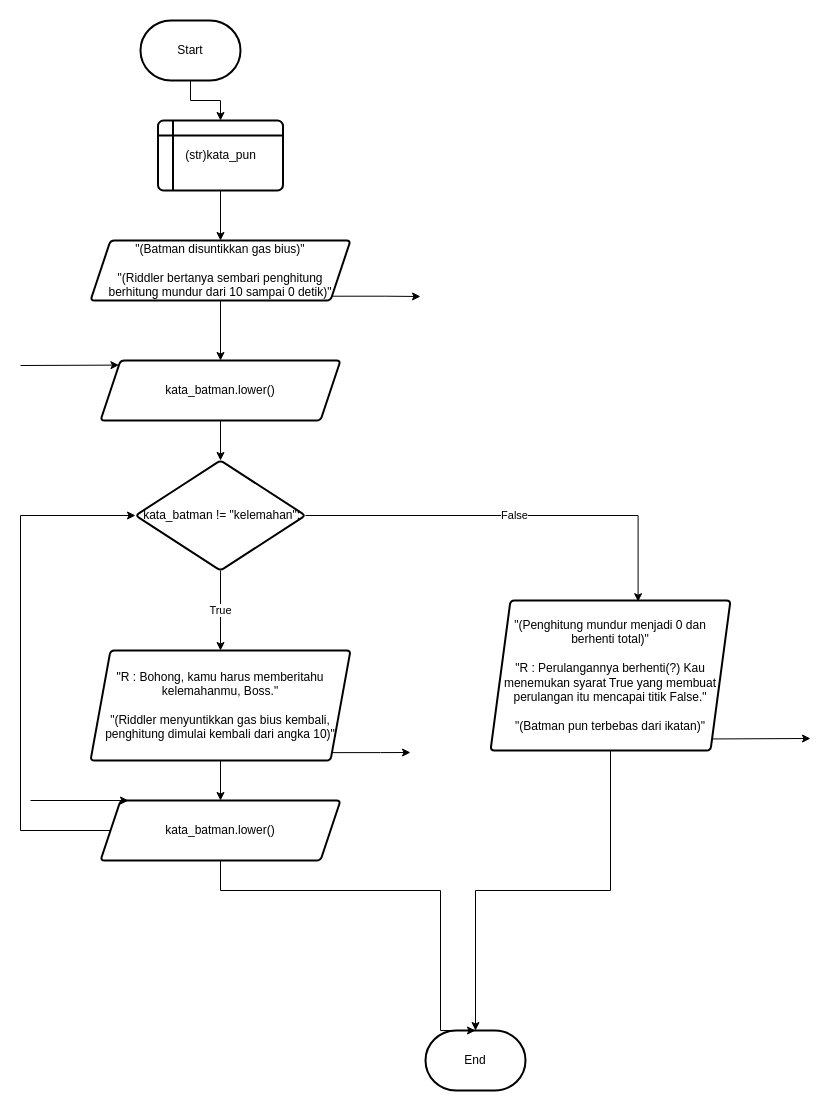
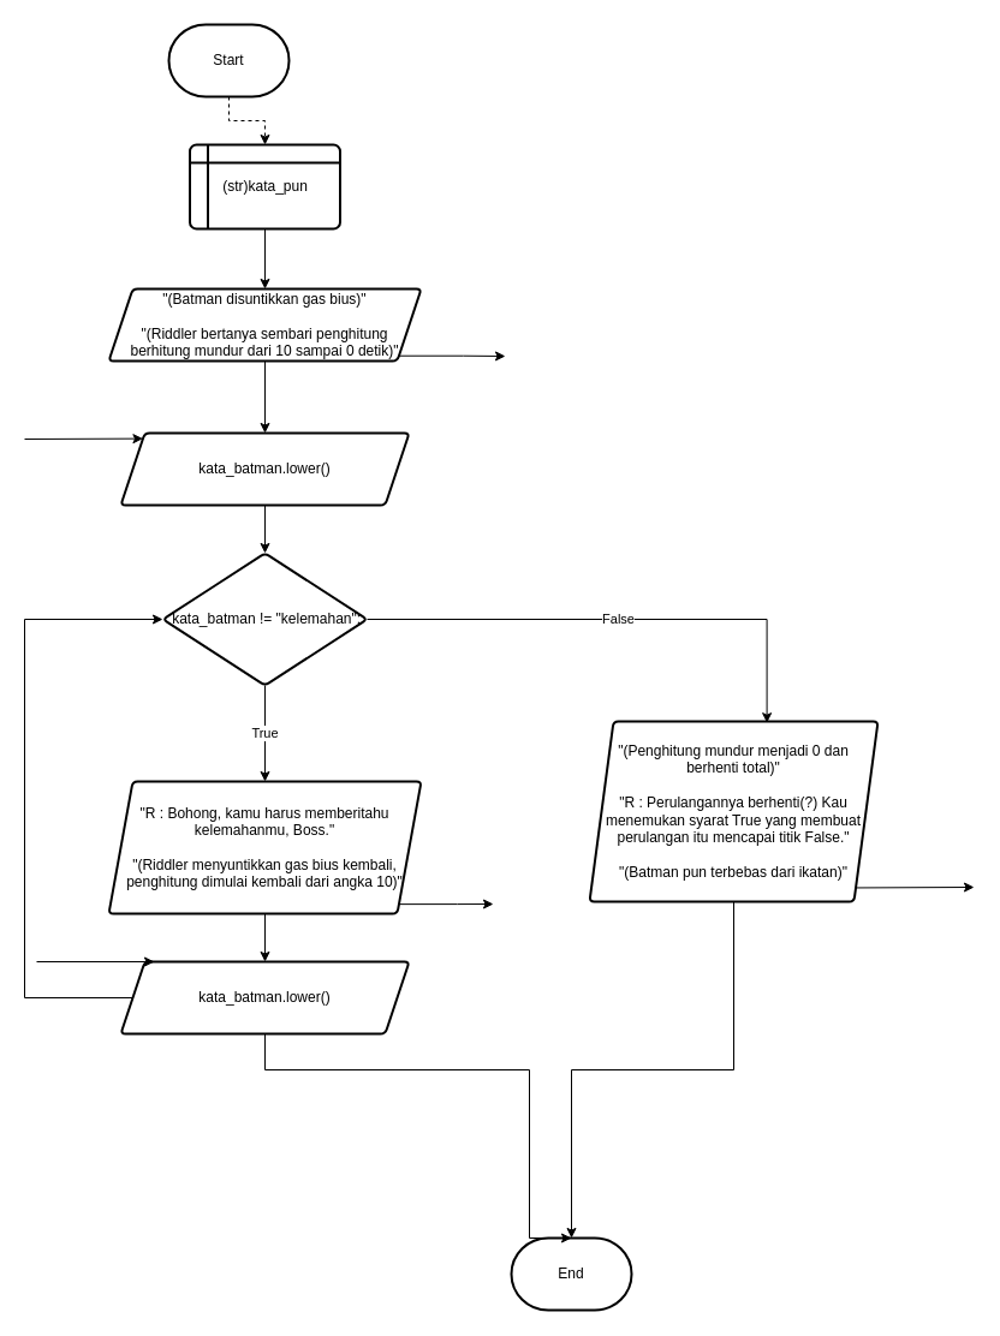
  <mxCell id="0" />
  <mxCell id="1" parent="0" />
- <mxCell id="2" value="" style="edgeStyle=orthogonalEdgeStyle;rounded=0;orthogonalLoop=1;jettySize=auto;html=1;" parent="1" source="3" target="5" edge="1"><mxGeometry relative="1" as="geometry" /></mxCell>
+ <mxCell id="2" value="" style="edgeStyle=orthogonalEdgeStyle;rounded=0;orthogonalLoop=1;jettySize=auto;html=1;dashed=1;" parent="1" source="3" target="5" edge="1"><mxGeometry relative="1" as="geometry" /></mxCell>
  <mxCell id="3" value="Start" style="strokeWidth=2;html=1;shape=mxgraph.flowchart.terminator;whiteSpace=wrap;" parent="1" vertex="1"><mxGeometry x="140" y="20" width="100" height="60" as="geometry" /></mxCell>
  <mxCell id="4" value="" style="edgeStyle=orthogonalEdgeStyle;rounded=0;orthogonalLoop=1;jettySize=auto;html=1;" parent="1" source="5" target="8" edge="1"><mxGeometry relative="1" as="geometry" /></mxCell>
  <mxCell id="5" value="(str)kata_pun" style="shape=internalStorage;whiteSpace=wrap;html=1;dx=15;dy=15;rounded=1;arcSize=8;strokeWidth=2;" parent="1" vertex="1"><mxGeometry x="157.5" y="120" width="125" height="70" as="geometry" /></mxCell>
  <mxCell id="6" value="" style="edgeStyle=orthogonalEdgeStyle;rounded=0;orthogonalLoop=1;jettySize=auto;html=1;" parent="1" source="8" target="10" edge="1"><mxGeometry relative="1" as="geometry" /></mxCell>
  <mxCell id="7" style="edgeStyle=orthogonalEdgeStyle;rounded=0;orthogonalLoop=1;jettySize=auto;html=1;exitX=1;exitY=1;exitDx=0;exitDy=0;" parent="1" source="8" edge="1"><mxGeometry relative="1" as="geometry"><mxPoint x="420" y="296" as="targetPoint" /></mxGeometry></mxCell>
  <mxCell id="8" value="&quot;(Batman disuntikkan gas bius)&quot;&lt;div&gt;&lt;br&gt;&lt;div&gt;&quot;(Riddler bertanya sembari penghitung berhitung mundur dari 10 sampai 0 detik)&quot;&lt;/div&gt;&lt;/div&gt;" style="shape=parallelogram;perimeter=parallelogramPerimeter;whiteSpace=wrap;html=1;fixedSize=1;rounded=1;arcSize=8;strokeWidth=2;" parent="1" vertex="1"><mxGeometry x="90" y="240" width="260" height="60" as="geometry" /></mxCell>
  <mxCell id="9" value="" style="edgeStyle=orthogonalEdgeStyle;rounded=0;orthogonalLoop=1;jettySize=auto;html=1;" parent="1" source="10" target="13" edge="1"><mxGeometry relative="1" as="geometry" /></mxCell>
  <mxCell id="10" value="kata_batman.&lt;span style=&quot;background-color: transparent; color: light-dark(rgb(0, 0, 0), rgb(255, 255, 255));&quot;&gt;lower()&lt;/span&gt;" style="shape=parallelogram;perimeter=parallelogramPerimeter;whiteSpace=wrap;html=1;fixedSize=1;rounded=1;arcSize=8;strokeWidth=2;" parent="1" vertex="1"><mxGeometry x="100" y="360" width="240" height="60" as="geometry" /></mxCell>
  <mxCell id="11" value="" style="endArrow=classic;html=1;rounded=0;entryX=0;entryY=0;entryDx=0;entryDy=0;" parent="1" target="10" edge="1"><mxGeometry width="50" height="50" relative="1" as="geometry"><mxPoint x="20" y="365" as="sourcePoint" /><mxPoint x="80" y="330" as="targetPoint" /></mxGeometry></mxCell>
  <mxCell id="12" value="True" style="edgeStyle=orthogonalEdgeStyle;rounded=0;orthogonalLoop=1;jettySize=auto;html=1;" parent="1" source="13" target="16" edge="1"><mxGeometry relative="1" as="geometry" /></mxCell>
  <mxCell id="13" value="&amp;nbsp;kata_batman != &quot;kelemahan&quot;:" style="rhombus;whiteSpace=wrap;html=1;rounded=1;arcSize=8;strokeWidth=2;" parent="1" vertex="1"><mxGeometry x="135" y="460" width="170" height="110" as="geometry" /></mxCell>
  <mxCell id="14" style="edgeStyle=orthogonalEdgeStyle;rounded=0;orthogonalLoop=1;jettySize=auto;html=1;exitX=1;exitY=1;exitDx=0;exitDy=0;" parent="1" source="16" edge="1"><mxGeometry relative="1" as="geometry"><mxPoint x="410" y="752" as="targetPoint" /></mxGeometry></mxCell>
  <mxCell id="15" value="" style="edgeStyle=orthogonalEdgeStyle;rounded=0;orthogonalLoop=1;jettySize=auto;html=1;" parent="1" source="16" target="18" edge="1"><mxGeometry relative="1" as="geometry" /></mxCell>
  <mxCell id="16" value="&quot;R : Bohong, kamu harus memberitahu kelemahanmu, Boss.&quot;&lt;div&gt;&lt;br&gt;&lt;/div&gt;&lt;div&gt;&quot;(Riddler menyuntikkan gas bius kembali, penghitung dimulai kembali dari angka 10)&quot;&lt;/div&gt;" style="shape=parallelogram;perimeter=parallelogramPerimeter;whiteSpace=wrap;html=1;fixedSize=1;rounded=1;arcSize=8;strokeWidth=2;" parent="1" vertex="1"><mxGeometry x="90" y="650" width="260" height="110" as="geometry" /></mxCell>
  <mxCell id="17" style="edgeStyle=orthogonalEdgeStyle;rounded=0;orthogonalLoop=1;jettySize=auto;html=1;exitX=0;exitY=0.5;exitDx=0;exitDy=0;entryX=0;entryY=0.5;entryDx=0;entryDy=0;" parent="1" source="18" target="13" edge="1"><mxGeometry relative="1" as="geometry"><Array as="points"><mxPoint x="20" y="830" /><mxPoint x="20" y="515" /></Array></mxGeometry></mxCell>
  <mxCell id="18" value="kata_batman.&lt;span style=&quot;background-color: transparent; color: light-dark(rgb(0, 0, 0), rgb(255, 255, 255));&quot;&gt;lower()&lt;/span&gt;" style="shape=parallelogram;perimeter=parallelogramPerimeter;whiteSpace=wrap;html=1;fixedSize=1;rounded=1;arcSize=8;strokeWidth=2;" parent="1" vertex="1"><mxGeometry x="100" y="800" width="240" height="60" as="geometry" /></mxCell>
  <mxCell id="19" value="" style="endArrow=classic;html=1;rounded=0;entryX=0;entryY=0;entryDx=0;entryDy=0;" parent="1" edge="1"><mxGeometry width="50" height="50" relative="1" as="geometry"><mxPoint x="30" y="800" as="sourcePoint" /><mxPoint x="128" y="800" as="targetPoint" /></mxGeometry></mxCell>
  <mxCell id="20" style="edgeStyle=orthogonalEdgeStyle;rounded=0;orthogonalLoop=1;jettySize=auto;html=1;exitX=1;exitY=1;exitDx=0;exitDy=0;" parent="1" source="21" edge="1"><mxGeometry relative="1" as="geometry"><mxPoint x="810" y="738" as="targetPoint" /></mxGeometry></mxCell>
  <mxCell id="21" value="&quot;(Penghitung mundur menjadi 0 dan berhenti total)&quot;&lt;div&gt;&lt;br&gt;&lt;/div&gt;&lt;div&gt;&quot;R : Perulangannya berhenti(?) Kau menemukan syarat True yang membuat perulangan itu mencapai titik False.&quot;&lt;/div&gt;&lt;div&gt;&lt;br&gt;&lt;/div&gt;&lt;div&gt;&quot;(Batman pun terbebas dari ikatan)&quot;&lt;/div&gt;" style="shape=parallelogram;perimeter=parallelogramPerimeter;whiteSpace=wrap;html=1;fixedSize=1;rounded=1;arcSize=8;strokeWidth=2;" parent="1" vertex="1"><mxGeometry x="490" y="600" width="240" height="150" as="geometry" /></mxCell>
  <mxCell id="22" value="False" style="edgeStyle=orthogonalEdgeStyle;rounded=0;orthogonalLoop=1;jettySize=auto;html=1;exitX=1;exitY=0.5;exitDx=0;exitDy=0;entryX=0.615;entryY=0.008;entryDx=0;entryDy=0;entryPerimeter=0;" parent="1" source="13" target="21" edge="1"><mxGeometry relative="1" as="geometry" /></mxCell>
  <mxCell id="23" value="End" style="strokeWidth=2;html=1;shape=mxgraph.flowchart.terminator;whiteSpace=wrap;" parent="1" vertex="1"><mxGeometry x="425" y="1030" width="100" height="60" as="geometry" /></mxCell>
  <mxCell id="24" style="edgeStyle=orthogonalEdgeStyle;rounded=0;orthogonalLoop=1;jettySize=auto;html=1;exitX=0.5;exitY=1;exitDx=0;exitDy=0;entryX=0.5;entryY=0;entryDx=0;entryDy=0;entryPerimeter=0;" parent="1" source="21" target="23" edge="1"><mxGeometry relative="1" as="geometry" /></mxCell>
  <mxCell id="25" style="edgeStyle=orthogonalEdgeStyle;rounded=0;orthogonalLoop=1;jettySize=auto;html=1;exitX=0.5;exitY=1;exitDx=0;exitDy=0;entryX=0.5;entryY=0;entryDx=0;entryDy=0;entryPerimeter=0;" parent="1" source="18" target="23" edge="1"><mxGeometry relative="1" as="geometry"><Array as="points"><mxPoint x="220" y="890" /><mxPoint x="440" y="890" /></Array></mxGeometry></mxCell>
